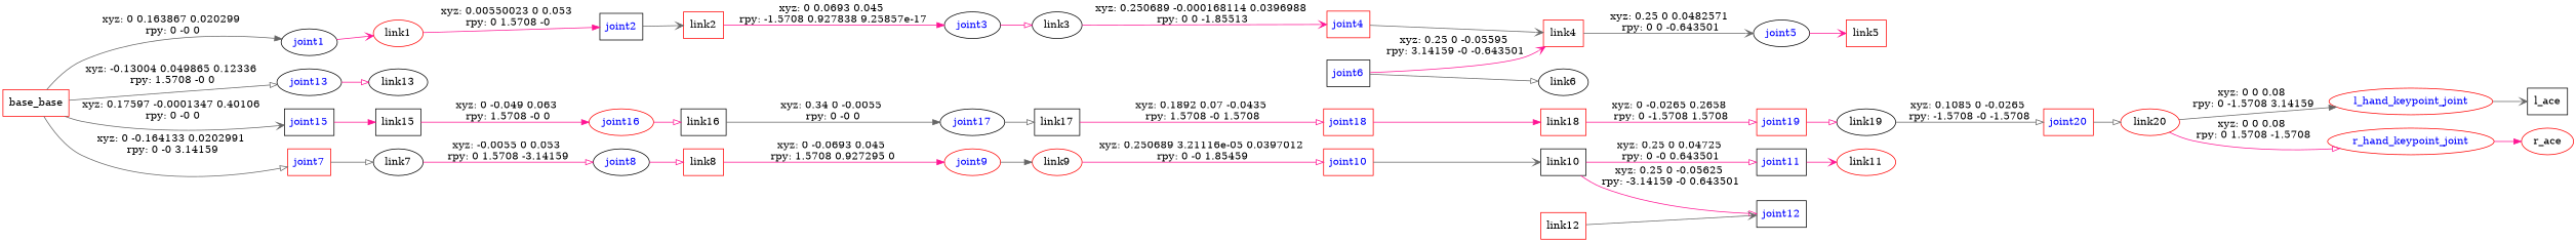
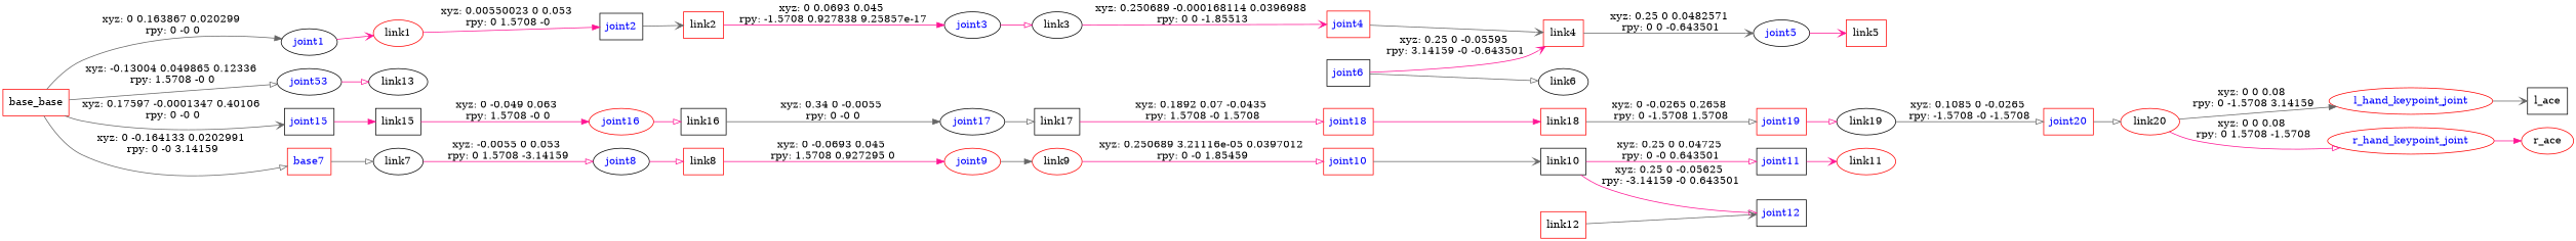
  digraph {
    rankdir=LR
    node [color=red shape=box]
    edge [arrowhead=onormal color=deeppink]
    n1 [label=base_base]
    joint1 [color=black fontcolor=blue shape=ellipse]
-   joint13 [color=black fontcolor=blue shape=ellipse]
+   joint13 [color=black fontcolor=blue shape=ellipse label=joint53]
    joint15 [color=black fontcolor=blue]
-   joint7 [fontcolor=blue]
+   joint7 [fontcolor=blue label=base7]
    n6 [label=link1 shape=ellipse]
    n7 [color=black label=link13 shape=ellipse]
    n8 [color=black label=link15]
    n9 [color=black label=link7 shape=ellipse]
    joint2 [color=black fontcolor=blue]
    n11 [label=link2]
    joint3 [color=black fontcolor=blue shape=ellipse]
    n13 [color=black label=link3 shape=ellipse]
    joint4 [fontcolor=blue]
    n15 [label=link4]
    joint5 [color=black fontcolor=blue shape=ellipse]
    n17 [label=link5]
    joint6 [color=black fontcolor=blue]
    n19 [color=black label=link6 shape=ellipse]
    joint16 [fontcolor=blue shape=ellipse]
    n21 [color=black label=link16]
    joint17 [color=black fontcolor=blue shape=ellipse]
    n23 [color=black label=link17]
    joint18 [fontcolor=blue]
    n25 [label=link18]
    joint19 [fontcolor=blue]
    n27 [color=black label=link19 shape=ellipse]
    joint20 [fontcolor=blue]
    n29 [label=link20 shape=ellipse]
    l_hand_keypoint_joint [fontcolor=blue shape=ellipse]
    r_hand_keypoint_joint [fontcolor=blue shape=ellipse]
    n32 [color=black label=l_ace]
    n33 [label=r_ace shape=ellipse]
    joint8 [color=black fontcolor=blue shape=ellipse]
    n35 [label=link8]
    joint9 [fontcolor=blue shape=ellipse]
    n37 [label=link9 shape=ellipse]
    joint10 [fontcolor=blue]
    n39 [color=black label=link10]
    joint11 [color=black fontcolor=blue]
    joint12 [color=black fontcolor=blue]
    n42 [label=link11 shape=ellipse]
    n43 [label=link12]
    n1 -> joint1 [arrowhead=normal color=gray40 label="xyz: 0 0.163867 0.020299 \nrpy: 0 -0 0"]
    n1 -> joint13 [color=gray40 label="xyz: -0.13004 0.049865 0.12336 \nrpy: 1.5708 -0 0"]
    n1 -> joint15 [arrowhead=vee color=gray40 label="xyz: 0.17597 -0.0001347 0.40106 \nrpy: 0 -0 0"]
    n1 -> joint7 [color=gray40 label="xyz: 0 -0.164133 0.0202991 \nrpy: 0 -0 3.14159"]
    joint1 -> n6 [arrowhead=vee]
    joint13 -> n7
    joint15 -> n8 [arrowhead=normal]
    joint7 -> n9 [color=gray40]
    n6 -> joint2 [arrowhead=normal label="xyz: 0.00550023 0 0.053 \nrpy: 0 1.5708 -0"]
    n8 -> joint16 [arrowhead=normal label="xyz: 0 -0.049 0.063 \nrpy: 1.5708 -0 0"]
    n9 -> joint8 [label="xyz: -0.0055 0 0.053 \nrpy: 0 1.5708 -3.14159"]
    joint2 -> n11 [arrowhead=vee color=gray40]
    n11 -> joint3 [arrowhead=normal label="xyz: 0 0.0693 0.045 \nrpy: -1.5708 0.927838 9.25857e-17"]
    joint3 -> n13
    n13 -> joint4 [arrowhead=vee label="xyz: 0.250689 -0.000168114 0.0396988 \nrpy: 0 0 -1.85513"]
    joint4 -> n15 [arrowhead=vee color=gray40]
    n15 -> joint5 [arrowhead=vee color=gray40 label="xyz: 0.25 0 0.0482571 \nrpy: 0 0 -0.643501"]
    joint5 -> n17 [arrowhead=vee]
    joint6 -> n15 [arrowhead=vee label="xyz: 0.25 0 -0.05595 \nrpy: 3.14159 -0 -0.643501"]
    joint6 -> n19 [color=gray40]
    joint16 -> n21
    n21 -> joint17 [arrowhead=normal color=gray40 label="xyz: 0.34 0 -0.0055 \nrpy: 0 -0 0"]
    joint17 -> n23 [color=gray40]
    n23 -> joint18 [label="xyz: 0.1892 0.07 -0.0435 \nrpy: 1.5708 -0 1.5708"]
    joint18 -> n25 [arrowhead=normal]
-   n25 -> joint19 [label="xyz: 0 -0.0265 0.2658 \nrpy: 0 -1.5708 1.5708"]
+   n25 -> joint19 [color=gray40 label="xyz: 0 -0.0265 0.2658 \nrpy: 0 -1.5708 1.5708"]
    joint19 -> n27
    n27 -> joint20 [color=gray40 label="xyz: 0.1085 0 -0.0265 \nrpy: -1.5708 -0 -1.5708"]
    joint20 -> n29 [color=gray40]
    n29 -> l_hand_keypoint_joint [arrowhead=normal color=gray40 label="xyz: 0 0 0.08 \nrpy: 0 -1.5708 3.14159"]
    n29 -> r_hand_keypoint_joint [label="xyz: 0 0 0.08 \nrpy: 0 1.5708 -1.5708"]
    l_hand_keypoint_joint -> n32 [arrowhead=vee color=gray40]
    r_hand_keypoint_joint -> n33 [arrowhead=normal]
    joint8 -> n35
    n35 -> joint9 [arrowhead=normal label="xyz: 0 -0.0693 0.045 \nrpy: 1.5708 0.927295 0"]
    joint9 -> n37 [arrowhead=normal color=gray40]
    n37 -> joint10 [label="xyz: 0.250689 3.21116e-05 0.0397012 \nrpy: 0 -0 1.85459"]
    joint10 -> n39 [arrowhead=vee color=gray40]
    n39 -> joint11 [label="xyz: 0.25 0 0.04725 \nrpy: 0 -0 0.643501"]
    n39 -> joint12 [label="xyz: 0.25 0 -0.05625 \nrpy: -3.14159 -0 0.643501"]
    joint11 -> n42 [arrowhead=vee]
    n43 -> joint12 [arrowhead=vee color=gray40]
  }
